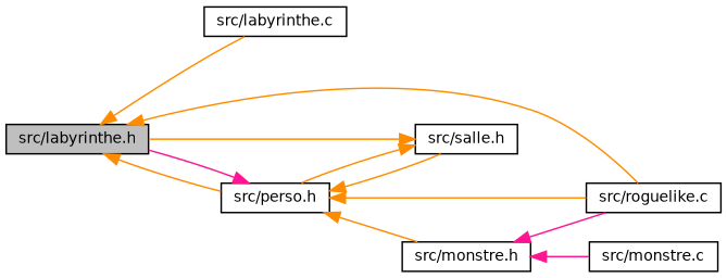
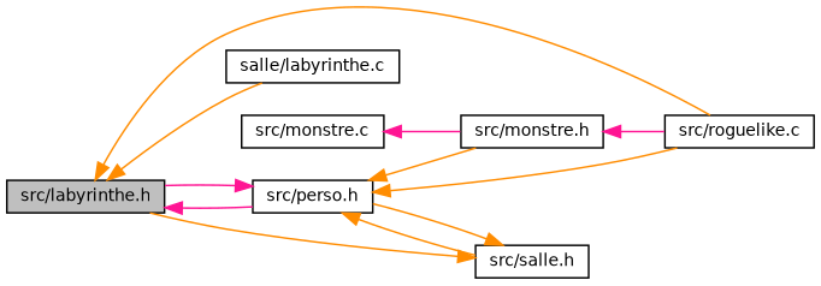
  digraph {
    rankdir=LR
    node [color=black fillcolor=white fontname=Helvetica fontsize=10 shape=record style=filled]
    edge [color=darkorange dir=back fontname=Helvetica fontsize=10 labelfontname=Helvetica labelfontsize=10 style=solid]
    n1 [fillcolor=grey75 fontcolor=black height=0.2 label="src/labyrinthe.h" width=0.4]
-   n2 [height=0.2 label="src/labyrinthe.c" width=0.4]
+   n2 [height=0.2 label="salle/labyrinthe.c" width=0.4]
    n3 [height=0.2 label="src/perso.h" width=0.4]
    n4 [height=0.2 label="src/roguelike.c" width=0.4]
    n5 [height=0.2 label="src/salle.h" width=0.4]
    n6 [height=0.2 label="src/monstre.h" width=0.4]
    n7 [height=0.2 label="src/monstre.c" width=0.4]
    n1 -> n2
-   n1 -> n3
+   n1 -> n3 [color=deeppink]
    n1 -> n4
    n3 -> n1 [color=deeppink]
    n3 -> n4
    n3 -> n5
    n3 -> n6
    n5 -> n1
    n5 -> n3
    n6 -> n4 [color=deeppink]
-   n6 -> n7 [color=deeppink]
+   n7 -> n6 [color=deeppink]
  }
